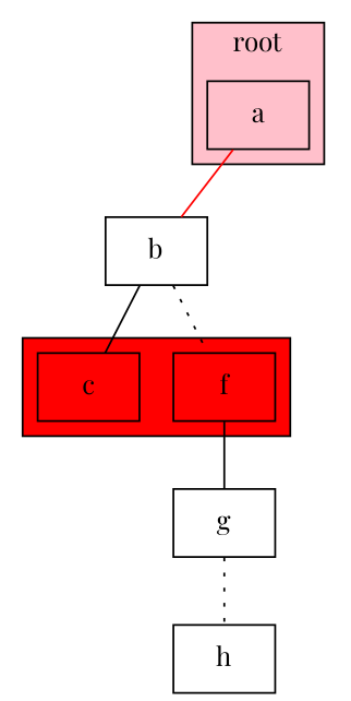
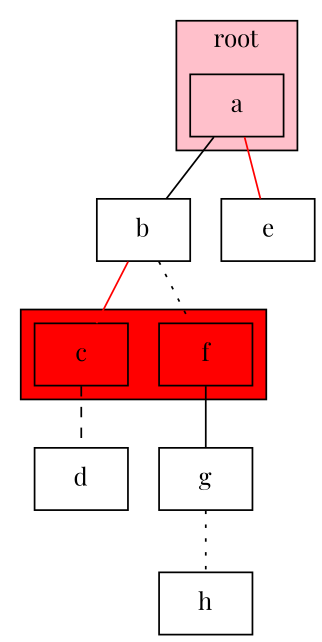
  graph {
    fontname="Playfair Display"
    node [fontname="Playfair Display" shape=rectangle]
    edge [fontname="Playfair Display"]
    c
    f
    a
+   d
    g
    b
+   e
    h
    subgraph cluster_1 {
      bgcolor=red
      c
      f
    }
    subgraph cluster_2 {
      bgcolor=pink
      label=root
      a
    }
+   c -- d [style=dashed]
    f -- g [style=solid]
-   a -- b [color=red]
+   a -- b [color=black]
+   a -- e [color=red]
    g -- h [style=dotted]
-   b -- c
+   b -- c [color=red]
    b -- f [style=dotted]
  }
